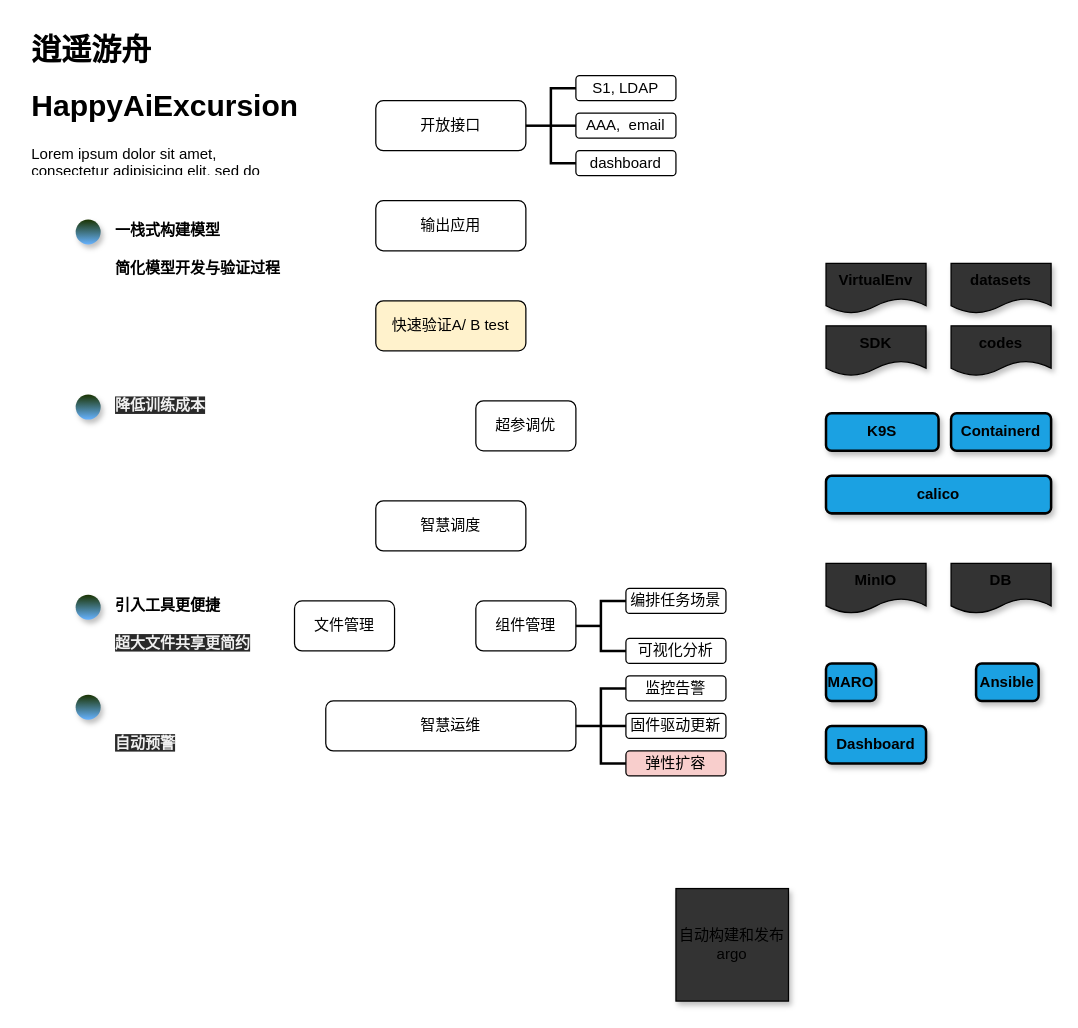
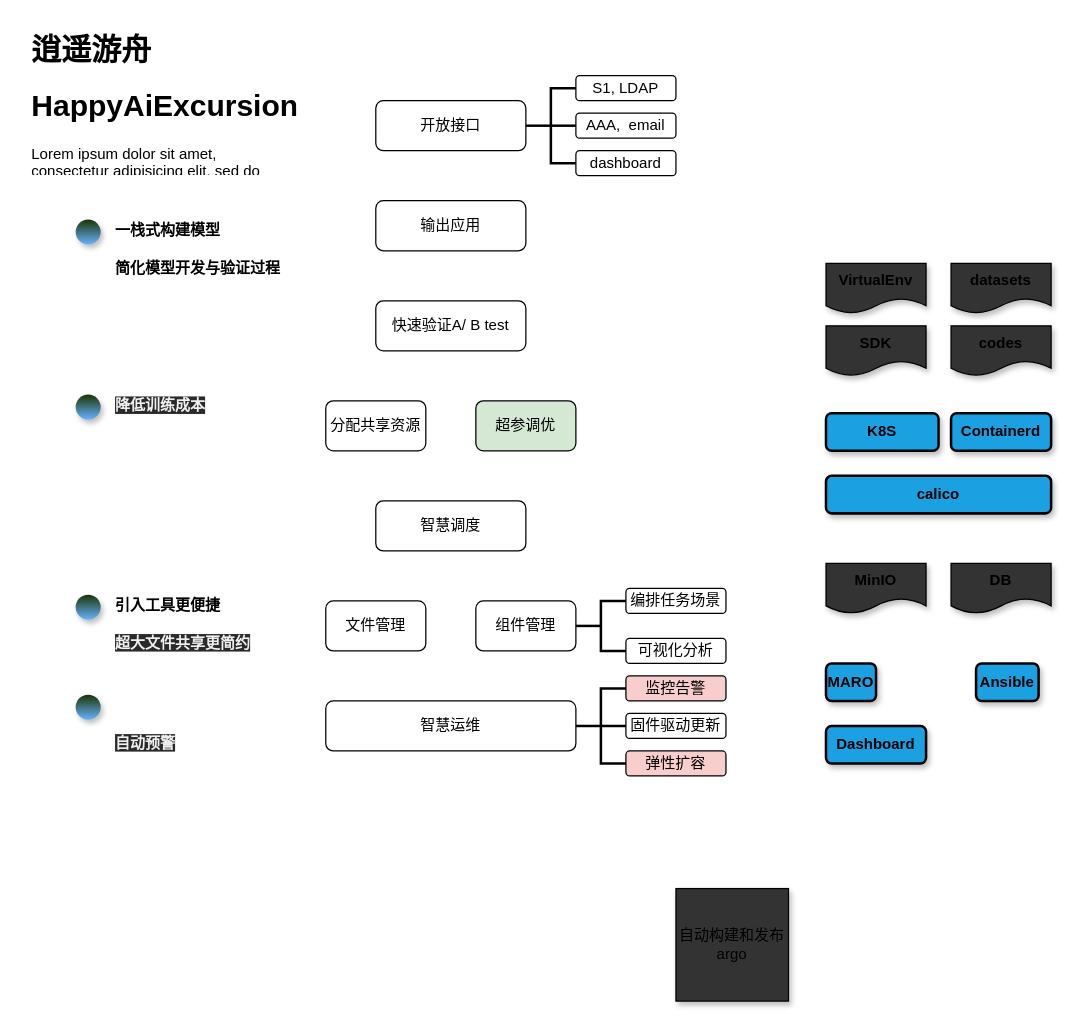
  <mxCell id="0" />
  <mxCell id="1" parent="0" />
  <mxCell id="2" value="" style="group" vertex="1" connectable="0" parent="1"><mxGeometry x="220" y="60" width="320" height="560" as="geometry" /></mxCell>
- <mxCell id="4" value="超参调优" style="rounded=1;whiteSpace=wrap;html=1;" vertex="1" parent="2"><mxGeometry x="160" y="260" width="80" height="40" as="geometry" /></mxCell>
- <mxCell id="5" value="快速验证A/ B test" style="rounded=1;whiteSpace=wrap;html=1;fillColor=#fff2cc;" vertex="1" parent="2"><mxGeometry x="80" y="180" width="120" height="40" as="geometry" /></mxCell>
+ <mxCell id="3" value="分配共享资源" style="rounded=1;whiteSpace=wrap;html=1;" vertex="1" parent="2"><mxGeometry x="40" y="260" width="80" height="40" as="geometry" /></mxCell>
+ <mxCell id="4" value="超参调优" style="rounded=1;whiteSpace=wrap;html=1;fillColor=#d5e8d4;" vertex="1" parent="2"><mxGeometry x="160" y="260" width="80" height="40" as="geometry" /></mxCell>
+ <mxCell id="5" value="快速验证A/ B test" style="rounded=1;whiteSpace=wrap;html=1;" vertex="1" parent="2"><mxGeometry x="80" y="180" width="120" height="40" as="geometry" /></mxCell>
  <mxCell id="6" value="输出应用" style="rounded=1;whiteSpace=wrap;html=1;" vertex="1" parent="2"><mxGeometry x="80" y="100" width="120" height="40" as="geometry" /></mxCell>
- <mxCell id="7" value="文件管理" style="rounded=1;whiteSpace=wrap;html=1;" vertex="1" parent="2"><mxGeometry x="15" y="420" width="80" height="40" as="geometry" /></mxCell>
+ <mxCell id="7" value="文件管理" style="rounded=1;whiteSpace=wrap;html=1;" vertex="1" parent="2"><mxGeometry x="40" y="420" width="80" height="40" as="geometry" /></mxCell>
  <mxCell id="8" value="智慧调度" style="rounded=1;whiteSpace=wrap;html=1;" vertex="1" parent="2"><mxGeometry x="80" y="340" width="120" height="40" as="geometry" /></mxCell>
  <mxCell id="9" value="" style="group" vertex="1" connectable="0" parent="2"><mxGeometry x="160" y="410" width="200" height="60" as="geometry" /></mxCell>
  <mxCell id="10" value="组件管理" style="rounded=1;whiteSpace=wrap;html=1;" vertex="1" parent="9"><mxGeometry y="10" width="80" height="40" as="geometry" /></mxCell>
  <mxCell id="11" value="编排任务场景" style="rounded=1;whiteSpace=wrap;html=1;" vertex="1" parent="9"><mxGeometry x="120" width="80" height="20" as="geometry" /></mxCell>
  <mxCell id="12" value="可视化分析" style="rounded=1;whiteSpace=wrap;html=1;" vertex="1" parent="9"><mxGeometry x="120" y="40" width="80" height="20" as="geometry" /></mxCell>
  <mxCell id="13" value="" style="strokeWidth=2;html=1;shape=mxgraph.flowchart.annotation_2;align=left;labelPosition=right;pointerEvents=1;" vertex="1" parent="9"><mxGeometry x="80" y="10" width="40" height="40" as="geometry" /></mxCell>
  <mxCell id="14" value="" style="group" vertex="1" connectable="0" parent="2"><mxGeometry x="80" width="240" height="80" as="geometry" /></mxCell>
  <mxCell id="15" value="开放接口" style="rounded=1;whiteSpace=wrap;html=1;" vertex="1" parent="14"><mxGeometry y="20" width="120" height="40" as="geometry" /></mxCell>
  <mxCell id="16" value="S1, LDAP" style="rounded=1;whiteSpace=wrap;html=1;" vertex="1" parent="14"><mxGeometry x="160" width="80" height="20" as="geometry" /></mxCell>
  <mxCell id="17" value="AAA,&amp;nbsp; email" style="rounded=1;whiteSpace=wrap;html=1;" vertex="1" parent="14"><mxGeometry x="160" y="30" width="80" height="20" as="geometry" /></mxCell>
  <mxCell id="18" value="dashboard" style="rounded=1;whiteSpace=wrap;html=1;" vertex="1" parent="14"><mxGeometry x="160" y="60" width="80" height="20" as="geometry" /></mxCell>
  <mxCell id="19" value="" style="group" vertex="1" connectable="0" parent="14"><mxGeometry x="120" y="10" width="40" height="60" as="geometry" /></mxCell>
  <mxCell id="20" value="" style="strokeWidth=2;html=1;shape=mxgraph.flowchart.annotation_2;align=left;labelPosition=right;pointerEvents=1;" vertex="1" parent="19"><mxGeometry width="40" height="60" as="geometry" /></mxCell>
  <mxCell id="21" value="" style="line;strokeWidth=2;html=1;" vertex="1" parent="19"><mxGeometry x="20" y="25" width="20" height="10" as="geometry" /></mxCell>
  <mxCell id="22" value="" style="group" vertex="1" connectable="0" parent="2"><mxGeometry x="40" y="480" width="320" height="80" as="geometry" /></mxCell>
  <mxCell id="23" value="智慧运维" style="rounded=1;whiteSpace=wrap;html=1;" vertex="1" parent="22"><mxGeometry y="20" width="200" height="40" as="geometry" /></mxCell>
  <mxCell id="24" value="弹性扩容" style="rounded=1;whiteSpace=wrap;html=1;fillColor=#f8cecc;" vertex="1" parent="22"><mxGeometry x="240" y="60" width="80" height="20" as="geometry" /></mxCell>
  <mxCell id="25" value="固件驱动更新" style="rounded=1;whiteSpace=wrap;html=1;" vertex="1" parent="22"><mxGeometry x="240" y="30" width="80" height="20" as="geometry" /></mxCell>
- <mxCell id="26" value="监控告警" style="rounded=1;whiteSpace=wrap;html=1;" vertex="1" parent="22"><mxGeometry x="240" width="80" height="20" as="geometry" /></mxCell>
+ <mxCell id="26" value="监控告警" style="rounded=1;whiteSpace=wrap;html=1;fillColor=#f8cecc;" vertex="1" parent="22"><mxGeometry x="240" width="80" height="20" as="geometry" /></mxCell>
  <mxCell id="27" value="" style="group" vertex="1" connectable="0" parent="22"><mxGeometry x="200" y="10" width="40" height="60" as="geometry" /></mxCell>
  <mxCell id="28" value="" style="strokeWidth=2;html=1;shape=mxgraph.flowchart.annotation_2;align=left;labelPosition=right;pointerEvents=1;" vertex="1" parent="27"><mxGeometry width="40" height="60" as="geometry" /></mxCell>
  <mxCell id="29" value="" style="line;strokeWidth=2;html=1;" vertex="1" parent="27"><mxGeometry x="20" y="25" width="20" height="10" as="geometry" /></mxCell>
  <mxCell id="30" value="" style="group" vertex="1" connectable="0" parent="1"><mxGeometry x="60" y="310" width="130" height="60" as="geometry" /></mxCell>
  <mxCell id="31" value="&lt;span style=&quot;color: rgb(240, 240, 240); font-family: helvetica; font-size: 12px; font-style: normal; letter-spacing: normal; text-align: center; text-indent: 0px; text-transform: none; word-spacing: 0px; background-color: rgb(42, 42, 42); display: inline; float: none;&quot;&gt;降低训练成本&lt;/span&gt;" style="text;whiteSpace=wrap;html=1;fontStyle=1" vertex="1" parent="30"><mxGeometry x="30" width="100" height="30" as="geometry" /></mxCell>
  <mxCell id="32" value="" style="ellipse;whiteSpace=wrap;html=1;aspect=fixed;fillColor=#1A3300;strokeColor=none;gradientColor=#66B2FF;shadow=1;sketch=0;" vertex="1" parent="30"><mxGeometry y="5" width="20" height="20" as="geometry" /></mxCell>
  <mxCell id="33" value="" style="group" vertex="1" connectable="0" parent="1"><mxGeometry x="60" y="550" width="130" height="60" as="geometry" /></mxCell>
  <mxCell id="34" value="&lt;span style=&quot;color: rgb(240 , 240 , 240) ; font-family: &amp;#34;helvetica&amp;#34; ; font-size: 12px ; font-style: normal ; letter-spacing: normal ; text-align: center ; text-indent: 0px ; text-transform: none ; word-spacing: 0px ; background-color: rgb(42 , 42 , 42) ; display: inline ; float: none&quot;&gt;自动预警&lt;/span&gt;" style="text;whiteSpace=wrap;html=1;fontStyle=1" vertex="1" parent="33"><mxGeometry x="30" y="30" width="100" height="30" as="geometry" /></mxCell>
  <mxCell id="35" value="" style="ellipse;whiteSpace=wrap;html=1;aspect=fixed;fillColor=#1A3300;strokeColor=none;gradientColor=#66B2FF;shadow=1;sketch=0;" vertex="1" parent="33"><mxGeometry y="5" width="20" height="20" as="geometry" /></mxCell>
  <mxCell id="36" value="" style="group" vertex="1" connectable="0" parent="1"><mxGeometry x="60" y="470" width="140" height="60" as="geometry" /></mxCell>
  <mxCell id="37" value="&lt;div style=&quot;text-align: center&quot;&gt;&lt;font face=&quot;helvetica&quot;&gt;引入工具更便捷&lt;/font&gt;&lt;/div&gt;" style="text;whiteSpace=wrap;html=1;fontStyle=1" vertex="1" parent="36"><mxGeometry x="30" width="100" height="30" as="geometry" /></mxCell>
  <mxCell id="38" value="&lt;span style=&quot;color: rgb(240 , 240 , 240) ; font-family: &amp;#34;helvetica&amp;#34; ; font-size: 12px ; font-style: normal ; letter-spacing: normal ; text-align: center ; text-indent: 0px ; text-transform: none ; word-spacing: 0px ; background-color: rgb(42 , 42 , 42) ; display: inline ; float: none&quot;&gt;超大文件共享更简约&lt;/span&gt;" style="text;whiteSpace=wrap;html=1;fontStyle=1" vertex="1" parent="36"><mxGeometry x="30" y="30" width="110" height="30" as="geometry" /></mxCell>
  <mxCell id="39" value="" style="ellipse;whiteSpace=wrap;html=1;aspect=fixed;fillColor=#1A3300;strokeColor=none;gradientColor=#66B2FF;shadow=1;sketch=0;" vertex="1" parent="36"><mxGeometry y="5" width="20" height="20" as="geometry" /></mxCell>
  <mxCell id="40" value="" style="group" vertex="1" connectable="0" parent="1"><mxGeometry x="60" y="170" width="170" height="60" as="geometry" /></mxCell>
  <mxCell id="41" value="&lt;div style=&quot;text-align: center&quot;&gt;&lt;span&gt;&lt;font face=&quot;helvetica&quot;&gt;一栈式构建模型&lt;/font&gt;&lt;/span&gt;&lt;/div&gt;" style="text;whiteSpace=wrap;html=1;fontStyle=1" vertex="1" parent="40"><mxGeometry x="30" width="140" height="30" as="geometry" /></mxCell>
  <mxCell id="42" value="&lt;span style=&quot;font-family: &amp;#34;helvetica&amp;#34; ; text-align: center&quot;&gt;简化模型开发与验证过程&lt;/span&gt;" style="text;whiteSpace=wrap;html=1;fontStyle=1" vertex="1" parent="40"><mxGeometry x="30" y="30" width="140" height="30" as="geometry" /></mxCell>
  <mxCell id="43" value="" style="ellipse;whiteSpace=wrap;html=1;aspect=fixed;fillColor=#1A3300;strokeColor=none;gradientColor=#66B2FF;shadow=1;sketch=0;" vertex="1" parent="40"><mxGeometry y="5" width="20" height="20" as="geometry" /></mxCell>
  <mxCell id="44" value="&lt;h1&gt;逍遥游舟&lt;/h1&gt;&lt;h1&gt;HappyAiExcursion&lt;/h1&gt;&lt;p&gt;Lorem ipsum dolor sit amet, consectetur adipisicing elit, sed do eiusmod tempor incididunt ut labore et dolore magna aliqua.&lt;/p&gt;" style="text;html=1;strokeColor=none;fillColor=none;spacing=5;spacingTop=-20;whiteSpace=wrap;overflow=hidden;rounded=0;shadow=1;sketch=0;" vertex="1" parent="1"><mxGeometry y="20" width="220" height="120" as="geometry" x="20" /></mxCell>
- <mxCell id="45" value="&lt;b&gt;K9S&lt;/b&gt;" style="rounded=1;whiteSpace=wrap;html=1;strokeWidth=2;fillWeight=4;hachureGap=8;hachureAngle=45;fillColor=#1ba1e2;sketch=0;shadow=1;" vertex="1" parent="1"><mxGeometry x="660" y="330" width="90" height="30" as="geometry" /></mxCell>
+ <mxCell id="45" value="&lt;b&gt;K8S&lt;/b&gt;" style="rounded=1;whiteSpace=wrap;html=1;strokeWidth=2;fillWeight=4;hachureGap=8;hachureAngle=45;fillColor=#1ba1e2;sketch=0;shadow=1;" vertex="1" parent="1"><mxGeometry x="660" y="330" width="90" height="30" as="geometry" /></mxCell>
  <mxCell id="46" value="&lt;b&gt;Containerd&lt;/b&gt;" style="rounded=1;whiteSpace=wrap;html=1;strokeWidth=2;fillWeight=4;hachureGap=8;hachureAngle=45;fillColor=#1ba1e2;sketch=0;shadow=1;" vertex="1" parent="1"><mxGeometry x="760" y="330" width="80" height="30" as="geometry" /></mxCell>
  <mxCell id="47" value="&lt;b&gt;MinIO&lt;/b&gt;" style="shape=document;whiteSpace=wrap;html=1;boundedLbl=1;shadow=1;sketch=0;fillColor=#333333;" vertex="1" parent="1"><mxGeometry x="660" y="450" width="80" height="40" as="geometry" /></mxCell>
  <mxCell id="48" value="&lt;b&gt;DB&lt;/b&gt;" style="shape=document;whiteSpace=wrap;html=1;boundedLbl=1;shadow=1;sketch=0;fillColor=#333333;" vertex="1" parent="1"><mxGeometry x="760" y="450" width="80" height="40" as="geometry" /></mxCell>
  <mxCell id="49" value="&lt;b&gt;Ansible&lt;/b&gt;" style="rounded=1;whiteSpace=wrap;html=1;strokeWidth=2;fillWeight=4;hachureGap=8;hachureAngle=45;fillColor=#1ba1e2;sketch=0;shadow=1;" vertex="1" parent="1"><mxGeometry x="780" y="530" width="50" height="30" as="geometry" /></mxCell>
  <mxCell id="50" value="&lt;b&gt;MARO&lt;/b&gt;" style="rounded=1;whiteSpace=wrap;html=1;strokeWidth=2;fillWeight=4;hachureGap=8;hachureAngle=45;fillColor=#1ba1e2;sketch=0;shadow=1;" vertex="1" parent="1"><mxGeometry x="660" y="530" width="40" height="30" as="geometry" /></mxCell>
  <mxCell id="51" value="&lt;b&gt;Dashboard&lt;/b&gt;" style="rounded=1;whiteSpace=wrap;html=1;strokeWidth=2;fillWeight=4;hachureGap=8;hachureAngle=45;fillColor=#1ba1e2;sketch=0;shadow=1;" vertex="1" parent="1"><mxGeometry x="660" y="580" width="80" height="30" as="geometry" /></mxCell>
  <mxCell id="52" value="&lt;b&gt;calico&lt;/b&gt;" style="rounded=1;whiteSpace=wrap;html=1;strokeWidth=2;fillWeight=4;hachureGap=8;hachureAngle=45;fillColor=#1ba1e2;sketch=0;shadow=1;" vertex="1" parent="1"><mxGeometry x="660" y="380" width="180" height="30" as="geometry" /></mxCell>
  <mxCell id="53" value="&lt;b&gt;VirtualEnv&lt;/b&gt;" style="shape=document;whiteSpace=wrap;html=1;boundedLbl=1;shadow=1;sketch=0;fillColor=#333333;" vertex="1" parent="1"><mxGeometry x="660" y="210" width="80" height="40" as="geometry" /></mxCell>
  <mxCell id="54" value="&lt;b&gt;codes&lt;/b&gt;" style="shape=document;whiteSpace=wrap;html=1;boundedLbl=1;shadow=1;sketch=0;fillColor=#333333;" vertex="1" parent="1"><mxGeometry x="760" y="260" width="80" height="40" as="geometry" /></mxCell>
  <mxCell id="55" value="&lt;b&gt;SDK&lt;/b&gt;" style="shape=document;whiteSpace=wrap;html=1;boundedLbl=1;shadow=1;sketch=0;fillColor=#333333;" vertex="1" parent="1"><mxGeometry x="660" y="260" width="80" height="40" as="geometry" /></mxCell>
  <mxCell id="56" value="&lt;b&gt;datasets&lt;/b&gt;" style="shape=document;whiteSpace=wrap;html=1;boundedLbl=1;shadow=1;sketch=0;fillColor=#333333;" vertex="1" parent="1"><mxGeometry x="760" y="210" width="80" height="40" as="geometry" /></mxCell>
  <mxCell id="57" value="自动构建和发布&lt;br&gt;argo" style="whiteSpace=wrap;html=1;aspect=fixed;shadow=1;sketch=0;fillColor=#333333;gradientColor=none;" vertex="1" parent="1"><mxGeometry x="540" y="710" width="90" height="90" as="geometry" /></mxCell>
